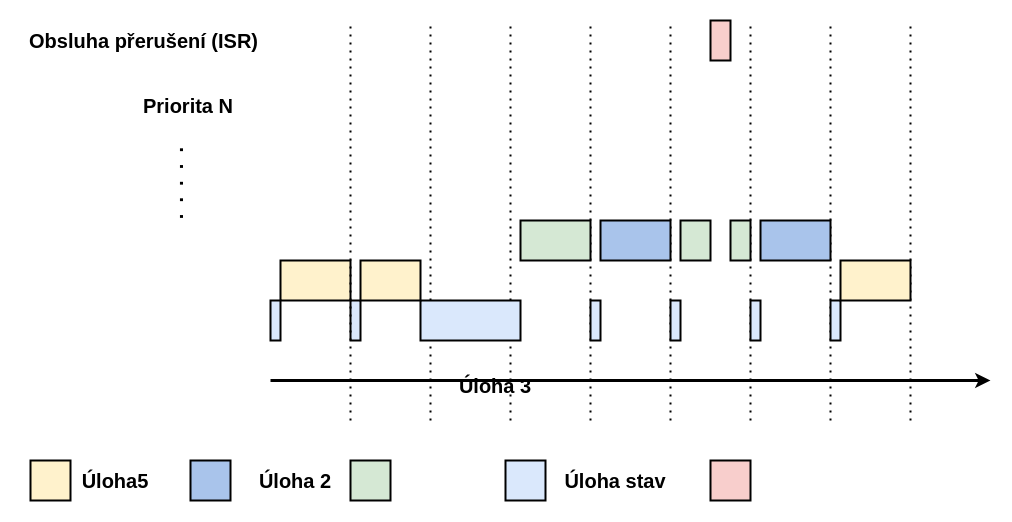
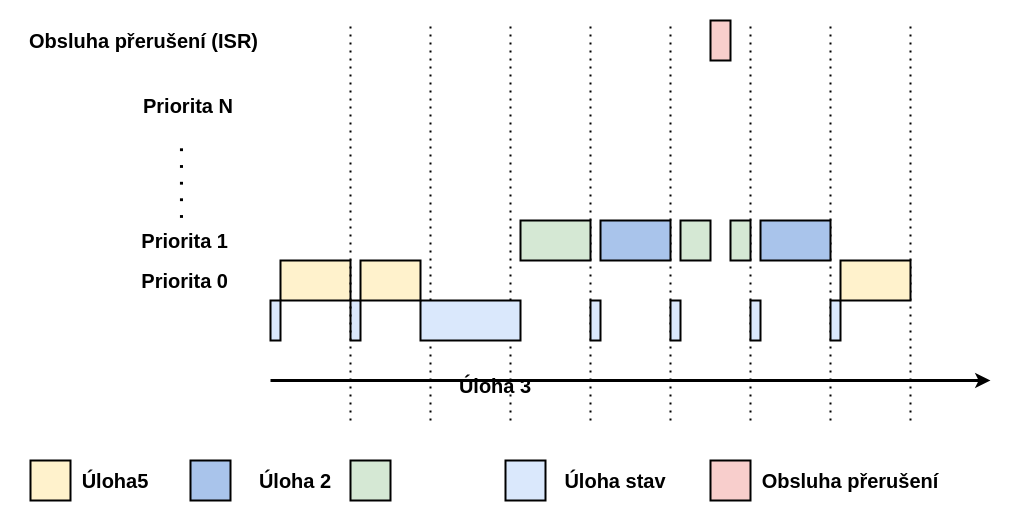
  <mxCell id="0" />
  <mxCell id="1" parent="0" />
  <mxCell id="2" value="" style="endArrow=none;dashed=1;html=1;dashPattern=1 3;strokeWidth=2;rounded=0;" edge="1" parent="1"><mxGeometry width="50" height="50" relative="1" as="geometry"><mxPoint x="430" y="420" as="sourcePoint" /><mxPoint x="430" y="20" as="targetPoint" /></mxGeometry></mxCell>
  <mxCell id="3" value="" style="endArrow=classic;html=1;rounded=0;strokeWidth=3;endFill=1;" edge="1" parent="1"><mxGeometry width="50" height="50" relative="1" as="geometry"><mxPoint x="270" y="380" as="sourcePoint" /><mxPoint x="990" y="380" as="targetPoint" /></mxGeometry></mxCell>
  <mxCell id="4" value="" style="endArrow=none;dashed=1;html=1;dashPattern=1 3;strokeWidth=2;rounded=0;" edge="1" parent="1"><mxGeometry width="50" height="50" relative="1" as="geometry"><mxPoint x="510" y="420" as="sourcePoint" /><mxPoint x="510" y="20" as="targetPoint" /></mxGeometry></mxCell>
  <mxCell id="5" value="" style="endArrow=none;dashed=1;html=1;dashPattern=1 3;strokeWidth=2;rounded=0;" edge="1" parent="1"><mxGeometry width="50" height="50" relative="1" as="geometry"><mxPoint x="590" y="420" as="sourcePoint" /><mxPoint x="590" y="20" as="targetPoint" /></mxGeometry></mxCell>
  <mxCell id="6" value="" style="endArrow=none;dashed=1;html=1;dashPattern=1 3;strokeWidth=2;rounded=0;" edge="1" parent="1"><mxGeometry width="50" height="50" relative="1" as="geometry"><mxPoint x="670" y="420" as="sourcePoint" /><mxPoint x="670" y="20" as="targetPoint" /></mxGeometry></mxCell>
  <mxCell id="7" value="" style="endArrow=none;dashed=1;html=1;dashPattern=1 3;strokeWidth=2;rounded=0;" edge="1" parent="1"><mxGeometry width="50" height="50" relative="1" as="geometry"><mxPoint x="750" y="420" as="sourcePoint" /><mxPoint x="750" y="20" as="targetPoint" /></mxGeometry></mxCell>
  <mxCell id="8" value="" style="endArrow=none;dashed=1;html=1;dashPattern=1 3;strokeWidth=2;rounded=0;" edge="1" parent="1"><mxGeometry width="50" height="50" relative="1" as="geometry"><mxPoint x="830" y="420" as="sourcePoint" /><mxPoint x="830" y="20" as="targetPoint" /></mxGeometry></mxCell>
  <mxCell id="9" value="" style="endArrow=none;dashed=1;html=1;dashPattern=1 3;strokeWidth=2;rounded=0;" edge="1" parent="1"><mxGeometry width="50" height="50" relative="1" as="geometry"><mxPoint x="910" y="420" as="sourcePoint" /><mxPoint x="910" y="20" as="targetPoint" /></mxGeometry></mxCell>
  <mxCell id="10" value="" style="rounded=0;whiteSpace=wrap;html=1;fillColor=#dae8fc;strokeColor=#000000;strokeWidth=2;" vertex="1" parent="1"><mxGeometry x="350" y="300" width="10" height="40" as="geometry" /></mxCell>
  <mxCell id="11" value="" style="rounded=0;whiteSpace=wrap;html=1;fillColor=#dae8fc;strokeColor=#000000;strokeWidth=2;" vertex="1" parent="1"><mxGeometry x="420" y="300" width="100" height="40" as="geometry" /></mxCell>
  <mxCell id="12" value="" style="rounded=0;whiteSpace=wrap;html=1;fillColor=#fff2cc;strokeColor=#000000;strokeWidth=2;" vertex="1" parent="1"><mxGeometry x="280" y="260" width="70" height="40" as="geometry" /></mxCell>
  <mxCell id="13" value="" style="rounded=0;whiteSpace=wrap;html=1;fillColor=#fff2cc;strokeColor=#000000;strokeWidth=2;" vertex="1" parent="1"><mxGeometry x="360" y="260" width="60" height="40" as="geometry" /></mxCell>
  <mxCell id="14" value="" style="endArrow=none;dashed=1;html=1;dashPattern=1 3;strokeWidth=2;rounded=0;" edge="1" parent="1"><mxGeometry width="50" height="50" relative="1" as="geometry"><mxPoint x="350" y="420" as="sourcePoint" /><mxPoint x="350" y="20" as="targetPoint" /></mxGeometry></mxCell>
  <mxCell id="15" value="" style="rounded=0;whiteSpace=wrap;html=1;fillColor=#dae8fc;strokeColor=#000000;strokeWidth=2;" vertex="1" parent="1"><mxGeometry x="270" y="300" width="10" height="40" as="geometry" /></mxCell>
  <mxCell id="16" value="" style="rounded=0;whiteSpace=wrap;html=1;fillColor=#dae8fc;strokeColor=#000000;strokeWidth=2;" vertex="1" parent="1"><mxGeometry x="590" y="300" width="10" height="40" as="geometry" /></mxCell>
  <mxCell id="17" value="" style="rounded=0;whiteSpace=wrap;html=1;fillColor=#dae8fc;strokeColor=#000000;strokeWidth=2;" vertex="1" parent="1"><mxGeometry x="670" y="300" width="10" height="40" as="geometry" /></mxCell>
  <mxCell id="18" value="" style="rounded=0;whiteSpace=wrap;html=1;fillColor=#dae8fc;strokeColor=#000000;strokeWidth=2;" vertex="1" parent="1"><mxGeometry x="750" y="300" width="10" height="40" as="geometry" /></mxCell>
  <mxCell id="19" value="" style="rounded=0;whiteSpace=wrap;html=1;fillColor=#dae8fc;strokeColor=#000000;strokeWidth=2;" vertex="1" parent="1"><mxGeometry x="830" y="300" width="10" height="40" as="geometry" /></mxCell>
  <mxCell id="20" value="" style="rounded=0;whiteSpace=wrap;html=1;fillColor=#d5e8d4;strokeColor=#000000;strokeWidth=2;" vertex="1" parent="1"><mxGeometry x="520" y="220" width="70" height="40" as="geometry" /></mxCell>
  <mxCell id="21" value="" style="rounded=0;whiteSpace=wrap;html=1;fillColor=#A9C4EB;strokeColor=#000000;strokeWidth=2;" vertex="1" parent="1"><mxGeometry x="600" y="220" width="70" height="40" as="geometry" /></mxCell>
  <mxCell id="22" value="" style="rounded=0;whiteSpace=wrap;html=1;fillColor=#f8cecc;strokeColor=#000000;strokeWidth=2;" vertex="1" parent="1"><mxGeometry x="710" y="20" width="20" height="40" as="geometry" /></mxCell>
  <mxCell id="23" value="" style="rounded=0;whiteSpace=wrap;html=1;fillColor=#d5e8d4;strokeColor=#000000;strokeWidth=2;" vertex="1" parent="1"><mxGeometry x="680" y="220" width="30" height="40" as="geometry" /></mxCell>
  <mxCell id="24" value="" style="rounded=0;whiteSpace=wrap;html=1;fillColor=#d5e8d4;strokeColor=#000000;strokeWidth=2;" vertex="1" parent="1"><mxGeometry x="730" y="220" width="20" height="40" as="geometry" /></mxCell>
  <mxCell id="25" value="" style="rounded=0;whiteSpace=wrap;html=1;fillColor=#A9C4EB;strokeColor=#000000;strokeWidth=2;" vertex="1" parent="1"><mxGeometry x="760" y="220" width="70" height="40" as="geometry" /></mxCell>
  <mxCell id="26" value="" style="rounded=0;whiteSpace=wrap;html=1;fillColor=#fff2cc;strokeColor=#000000;strokeWidth=2;" vertex="1" parent="1"><mxGeometry x="840" y="260" width="70" height="40" as="geometry" /></mxCell>
+ <mxCell id="27" value="&lt;font style=&quot;font-size: 20px;&quot;&gt;&lt;b&gt;Priorita 0&lt;/b&gt;&lt;/font&gt;" style="text;html=1;align=right;verticalAlign=middle;whiteSpace=wrap;rounded=0;" vertex="1" parent="1"><mxGeometry x="110" y="260" width="120" height="40" as="geometry" /></mxCell>
+ <mxCell id="28" value="&lt;font style=&quot;font-size: 20px;&quot;&gt;&lt;b&gt;Priorita 1&lt;/b&gt;&lt;/font&gt;" style="text;html=1;align=right;verticalAlign=middle;whiteSpace=wrap;rounded=0;" vertex="1" parent="1"><mxGeometry x="110" y="220" width="120" height="40" as="geometry" /></mxCell>
  <mxCell id="29" value="&lt;span style=&quot;font-size: 20px;&quot;&gt;&lt;b&gt;.&amp;nbsp; .&amp;nbsp; .&amp;nbsp; .&amp;nbsp; .&lt;/b&gt;&lt;/span&gt;" style="text;html=1;align=right;verticalAlign=middle;whiteSpace=wrap;rounded=0;rotation=-90;" vertex="1" parent="1"><mxGeometry x="130" y="170" width="90" height="40" as="geometry" /></mxCell>
  <mxCell id="30" value="&lt;font style=&quot;font-size: 20px;&quot;&gt;&lt;b&gt;Priorita N&lt;/b&gt;&lt;/font&gt;" style="text;html=1;align=right;verticalAlign=middle;whiteSpace=wrap;rounded=0;" vertex="1" parent="1"><mxGeometry x="115" y="85" width="120" height="40" as="geometry" /></mxCell>
  <mxCell id="31" value="&lt;font style=&quot;font-size: 20px;&quot;&gt;&lt;b&gt;Obsluha přerušení (ISR)&lt;/b&gt;&lt;/font&gt;" style="text;html=1;align=right;verticalAlign=middle;whiteSpace=wrap;rounded=0;" vertex="1" parent="1"><mxGeometry x="20" y="20" width="240" height="40" as="geometry" /></mxCell>
  <mxCell id="32" value="" style="rounded=0;whiteSpace=wrap;html=1;fillColor=#fff2cc;strokeColor=#000000;strokeWidth=2;" vertex="1" parent="1"><mxGeometry x="30" y="460" width="40" height="40" as="geometry" /></mxCell>
  <mxCell id="33" value="&lt;font style=&quot;font-size: 20px;&quot;&gt;&lt;b&gt;Úloha5&lt;/b&gt;&lt;/font&gt;" style="text;html=1;align=center;verticalAlign=middle;whiteSpace=wrap;rounded=0;" vertex="1" parent="1"><mxGeometry x="70" y="460" width="90" height="40" as="geometry" /></mxCell>
  <mxCell id="34" value="" style="rounded=0;whiteSpace=wrap;html=1;fillColor=#A9C4EB;strokeColor=#000000;strokeWidth=2;" vertex="1" parent="1"><mxGeometry x="190" y="460" width="40" height="40" as="geometry" /></mxCell>
  <mxCell id="35" value="&lt;font style=&quot;font-size: 20px;&quot;&gt;&lt;b&gt;Úloha 2&lt;/b&gt;&lt;/font&gt;" style="text;html=1;align=center;verticalAlign=middle;whiteSpace=wrap;rounded=0;" vertex="1" parent="1"><mxGeometry x="250" y="460" width="90" height="40" as="geometry" /></mxCell>
  <mxCell id="36" value="" style="rounded=0;whiteSpace=wrap;html=1;fillColor=#d5e8d4;strokeColor=#000000;strokeWidth=2;" vertex="1" parent="1"><mxGeometry x="350" y="460" width="40" height="40" as="geometry" /></mxCell>
  <mxCell id="37" value="&lt;font style=&quot;font-size: 20px;&quot;&gt;&lt;b&gt;Úloha 3&lt;/b&gt;&lt;/font&gt;" style="text;html=1;align=center;verticalAlign=middle;whiteSpace=wrap;rounded=0;" vertex="1" parent="1"><mxGeometry x="450" y="365" width="90" height="40" as="geometry" /></mxCell>
  <mxCell id="38" value="" style="rounded=0;whiteSpace=wrap;html=1;fillColor=#dae8fc;strokeColor=#000000;strokeWidth=2;" vertex="1" parent="1"><mxGeometry x="505" y="460" width="40" height="40" as="geometry" /></mxCell>
  <mxCell id="39" value="&lt;font style=&quot;font-size: 20px;&quot;&gt;&lt;b&gt;Úloha stav&lt;/b&gt;&lt;/font&gt;" style="text;html=1;align=center;verticalAlign=middle;whiteSpace=wrap;rounded=0;" vertex="1" parent="1"><mxGeometry x="545" y="460" width="140" height="40" as="geometry" /></mxCell>
  <mxCell id="40" value="" style="rounded=0;whiteSpace=wrap;html=1;fillColor=#f8cecc;strokeColor=#000000;strokeWidth=2;" vertex="1" parent="1"><mxGeometry x="710" y="460" width="40" height="40" as="geometry" /></mxCell>
+ <mxCell id="41" value="&lt;font style=&quot;font-size: 20px;&quot;&gt;&lt;b&gt;Obsluha přerušení&lt;/b&gt;&lt;/font&gt;" style="text;html=1;align=center;verticalAlign=middle;whiteSpace=wrap;rounded=0;" vertex="1" parent="1"><mxGeometry x="750" y="460" width="200" height="40" as="geometry" /></mxCell>
